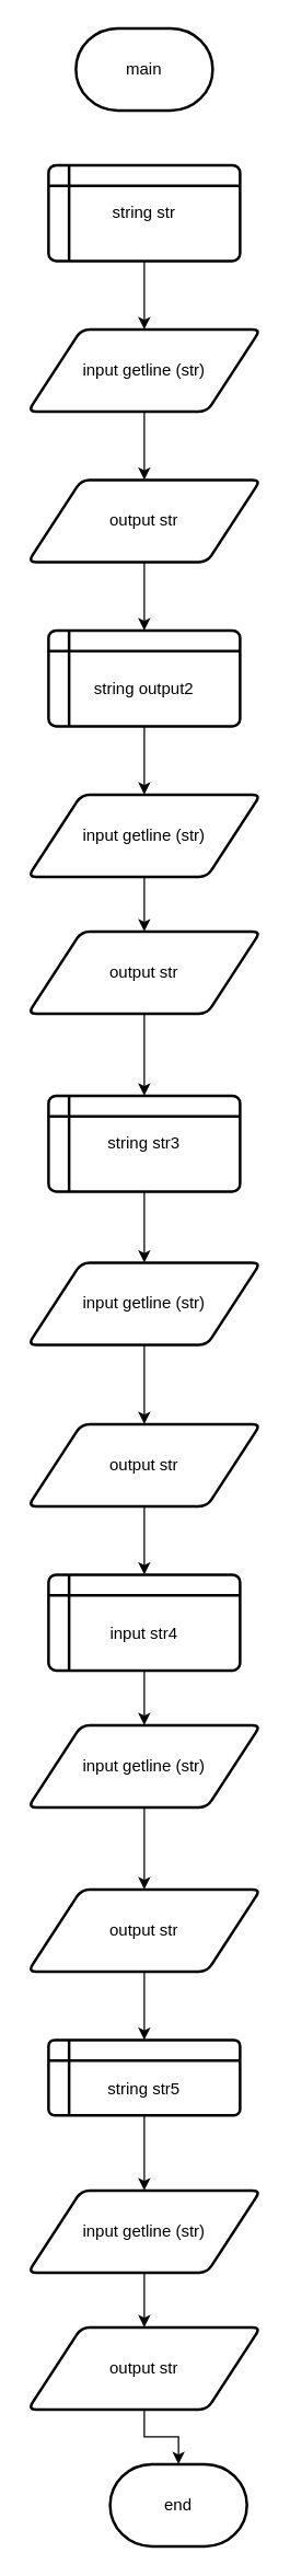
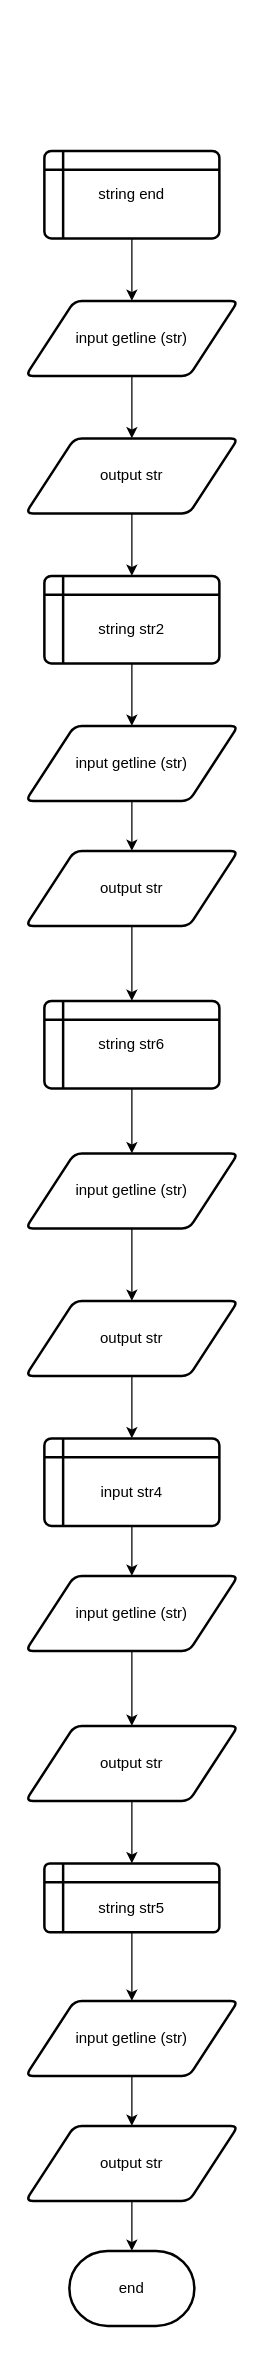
  <mxCell id="0" />
  <mxCell id="1" parent="0" />
- <mxCell id="2" value="main" style="strokeWidth=2;html=1;shape=mxgraph.flowchart.terminator;whiteSpace=wrap;" parent="1" vertex="1"><mxGeometry x="55" y="20" width="100" height="60" as="geometry" /></mxCell>
  <mxCell id="3" value="" style="edgeStyle=orthogonalEdgeStyle;rounded=0;orthogonalLoop=1;jettySize=auto;html=1;" parent="1" source="4" target="6" edge="1"><mxGeometry relative="1" as="geometry" /></mxCell>
- <mxCell id="4" value="string str" style="shape=internalStorage;whiteSpace=wrap;html=1;dx=15;dy=15;rounded=1;arcSize=8;strokeWidth=2;" parent="1" vertex="1"><mxGeometry x="35" y="120" width="140" height="70" as="geometry" /></mxCell>
+ <mxCell id="4" value="string end" style="shape=internalStorage;whiteSpace=wrap;html=1;dx=15;dy=15;rounded=1;arcSize=8;strokeWidth=2;" parent="1" vertex="1"><mxGeometry x="35" y="120" width="140" height="70" as="geometry" /></mxCell>
  <mxCell id="5" value="" style="edgeStyle=orthogonalEdgeStyle;rounded=0;orthogonalLoop=1;jettySize=auto;html=1;" parent="1" source="6" target="8" edge="1"><mxGeometry relative="1" as="geometry" /></mxCell>
  <mxCell id="6" value="input getline (str)" style="shape=parallelogram;html=1;strokeWidth=2;perimeter=parallelogramPerimeter;whiteSpace=wrap;rounded=1;arcSize=12;size=0.23;" parent="1" vertex="1"><mxGeometry x="20" y="240" width="170" height="60" as="geometry" /></mxCell>
  <mxCell id="7" value="" style="edgeStyle=orthogonalEdgeStyle;rounded=0;orthogonalLoop=1;jettySize=auto;html=1;" parent="1" source="8" target="10" edge="1"><mxGeometry relative="1" as="geometry" /></mxCell>
  <mxCell id="8" value="output str" style="shape=parallelogram;html=1;strokeWidth=2;perimeter=parallelogramPerimeter;whiteSpace=wrap;rounded=1;arcSize=12;size=0.23;" parent="1" vertex="1"><mxGeometry x="20" y="350" width="170" height="60" as="geometry" /></mxCell>
  <mxCell id="9" value="" style="edgeStyle=orthogonalEdgeStyle;rounded=0;orthogonalLoop=1;jettySize=auto;html=1;" parent="1" source="10" target="12" edge="1"><mxGeometry relative="1" as="geometry" /></mxCell>
- <mxCell id="10" value="&lt;br&gt;string output2" style="shape=internalStorage;whiteSpace=wrap;html=1;dx=15;dy=15;rounded=1;arcSize=8;strokeWidth=2;" parent="1" vertex="1"><mxGeometry x="35" y="460" width="140" height="70" as="geometry" /></mxCell>
+ <mxCell id="10" value="&lt;br&gt;string str2" style="shape=internalStorage;whiteSpace=wrap;html=1;dx=15;dy=15;rounded=1;arcSize=8;strokeWidth=2;" parent="1" vertex="1"><mxGeometry x="35" y="460" width="140" height="70" as="geometry" /></mxCell>
  <mxCell id="11" value="" style="edgeStyle=orthogonalEdgeStyle;rounded=0;orthogonalLoop=1;jettySize=auto;html=1;" parent="1" source="12" target="14" edge="1"><mxGeometry relative="1" as="geometry" /></mxCell>
  <mxCell id="12" value="input getline (str)" style="shape=parallelogram;html=1;strokeWidth=2;perimeter=parallelogramPerimeter;whiteSpace=wrap;rounded=1;arcSize=12;size=0.23;" parent="1" vertex="1"><mxGeometry x="20" y="580" width="170" height="60" as="geometry" /></mxCell>
  <mxCell id="13" value="" style="edgeStyle=orthogonalEdgeStyle;rounded=0;orthogonalLoop=1;jettySize=auto;html=1;" parent="1" source="14" target="16" edge="1"><mxGeometry relative="1" as="geometry" /></mxCell>
  <mxCell id="14" value="output str" style="shape=parallelogram;html=1;strokeWidth=2;perimeter=parallelogramPerimeter;whiteSpace=wrap;rounded=1;arcSize=12;size=0.23;" parent="1" vertex="1"><mxGeometry x="20" y="680" width="170" height="60" as="geometry" /></mxCell>
  <mxCell id="15" value="" style="edgeStyle=orthogonalEdgeStyle;rounded=0;orthogonalLoop=1;jettySize=auto;html=1;" parent="1" source="16" target="20" edge="1"><mxGeometry relative="1" as="geometry" /></mxCell>
- <mxCell id="16" value="string str3" style="shape=internalStorage;whiteSpace=wrap;html=1;dx=15;dy=15;rounded=1;arcSize=8;strokeWidth=2;" parent="1" vertex="1"><mxGeometry x="35" y="800" width="140" height="70" as="geometry" /></mxCell>
+ <mxCell id="16" value="string str6" style="shape=internalStorage;whiteSpace=wrap;html=1;dx=15;dy=15;rounded=1;arcSize=8;strokeWidth=2;" parent="1" vertex="1"><mxGeometry x="35" y="800" width="140" height="70" as="geometry" /></mxCell>
  <mxCell id="17" value="" style="edgeStyle=orthogonalEdgeStyle;rounded=0;orthogonalLoop=1;jettySize=auto;html=1;" parent="1" source="18" target="24" edge="1"><mxGeometry relative="1" as="geometry" /></mxCell>
  <mxCell id="18" value="&lt;br&gt;input str4" style="shape=internalStorage;whiteSpace=wrap;html=1;dx=15;dy=15;rounded=1;arcSize=8;strokeWidth=2;" parent="1" vertex="1"><mxGeometry x="35" y="1150" width="140" height="70" as="geometry" /></mxCell>
  <mxCell id="19" value="" style="edgeStyle=orthogonalEdgeStyle;rounded=0;orthogonalLoop=1;jettySize=auto;html=1;" parent="1" source="20" target="22" edge="1"><mxGeometry relative="1" as="geometry" /></mxCell>
  <mxCell id="20" value="input getline (str)" style="shape=parallelogram;html=1;strokeWidth=2;perimeter=parallelogramPerimeter;whiteSpace=wrap;rounded=1;arcSize=12;size=0.23;" parent="1" vertex="1"><mxGeometry x="20" y="922" width="170" height="60" as="geometry" /></mxCell>
  <mxCell id="21" value="" style="edgeStyle=orthogonalEdgeStyle;rounded=0;orthogonalLoop=1;jettySize=auto;html=1;" parent="1" source="22" target="18" edge="1"><mxGeometry relative="1" as="geometry" /></mxCell>
  <mxCell id="22" value="output str" style="shape=parallelogram;html=1;strokeWidth=2;perimeter=parallelogramPerimeter;whiteSpace=wrap;rounded=1;arcSize=12;size=0.23;" parent="1" vertex="1"><mxGeometry x="20" y="1040" width="170" height="60" as="geometry" /></mxCell>
  <mxCell id="23" value="" style="edgeStyle=orthogonalEdgeStyle;rounded=0;orthogonalLoop=1;jettySize=auto;html=1;" parent="1" source="24" target="26" edge="1"><mxGeometry relative="1" as="geometry" /></mxCell>
  <mxCell id="24" value="input getline (str)" style="shape=parallelogram;html=1;strokeWidth=2;perimeter=parallelogramPerimeter;whiteSpace=wrap;rounded=1;arcSize=12;size=0.23;" parent="1" vertex="1"><mxGeometry x="20" y="1260" width="170" height="60" as="geometry" /></mxCell>
  <mxCell id="25" value="" style="edgeStyle=orthogonalEdgeStyle;rounded=0;orthogonalLoop=1;jettySize=auto;html=1;" parent="1" source="26" target="28" edge="1"><mxGeometry relative="1" as="geometry" /></mxCell>
  <mxCell id="26" value="output str" style="shape=parallelogram;html=1;strokeWidth=2;perimeter=parallelogramPerimeter;whiteSpace=wrap;rounded=1;arcSize=12;size=0.23;" parent="1" vertex="1"><mxGeometry x="20" y="1380" width="170" height="60" as="geometry" /></mxCell>
  <mxCell id="27" value="" style="edgeStyle=orthogonalEdgeStyle;rounded=0;orthogonalLoop=1;jettySize=auto;html=1;" parent="1" source="28" target="30" edge="1"><mxGeometry relative="1" as="geometry" /></mxCell>
  <mxCell id="28" value="&lt;br&gt;string str5" style="shape=internalStorage;whiteSpace=wrap;html=1;dx=15;dy=15;rounded=1;arcSize=8;strokeWidth=2;" parent="1" vertex="1"><mxGeometry x="35" y="1490" width="140" height="55" as="geometry" /></mxCell>
  <mxCell id="29" value="" style="edgeStyle=orthogonalEdgeStyle;rounded=0;orthogonalLoop=1;jettySize=auto;html=1;" parent="1" source="30" target="32" edge="1"><mxGeometry relative="1" as="geometry" /></mxCell>
  <mxCell id="30" value="input getline (str)" style="shape=parallelogram;html=1;strokeWidth=2;perimeter=parallelogramPerimeter;whiteSpace=wrap;rounded=1;arcSize=12;size=0.23;" parent="1" vertex="1"><mxGeometry x="20" y="1600" width="170" height="60" as="geometry" /></mxCell>
  <mxCell id="31" value="" style="edgeStyle=orthogonalEdgeStyle;rounded=0;orthogonalLoop=1;jettySize=auto;html=1;" parent="1" source="32" target="33" edge="1"><mxGeometry relative="1" as="geometry" /></mxCell>
  <mxCell id="32" value="output str" style="shape=parallelogram;html=1;strokeWidth=2;perimeter=parallelogramPerimeter;whiteSpace=wrap;rounded=1;arcSize=12;size=0.23;" parent="1" vertex="1"><mxGeometry x="20" y="1700" width="170" height="60" as="geometry" /></mxCell>
- <mxCell id="33" value="end" style="strokeWidth=2;html=1;shape=mxgraph.flowchart.terminator;whiteSpace=wrap;" parent="1" vertex="1"><mxGeometry x="80" y="1800" width="100" height="60" as="geometry" /></mxCell>
+ <mxCell id="33" value="end" style="strokeWidth=2;html=1;shape=mxgraph.flowchart.terminator;whiteSpace=wrap;" parent="1" vertex="1"><mxGeometry x="55" y="1800" width="100" height="60" as="geometry" /></mxCell>
